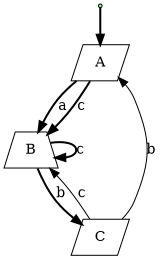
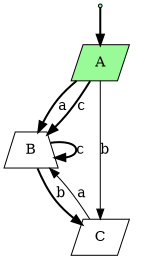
  digraph {
    rankdir=TB
    node [fillcolor=palegreen shape=parallelogram style=filled]
    edge [style=bold]
    qi [shape=point]
-   A [fillcolor=white]
+   A
    B [fillcolor=white shape=trapezium]
    C [fillcolor=white]
    qi -> A
    A -> B [label=a]
    A -> B [label=c]
    B -> B [label=c]
    B -> C [label=b]
-   C -> A [label=b style=solid]
-   C -> B [label=c style=solid]
+   A -> C [label=b style=solid]
+   C -> B [label=a style=solid]
  }
